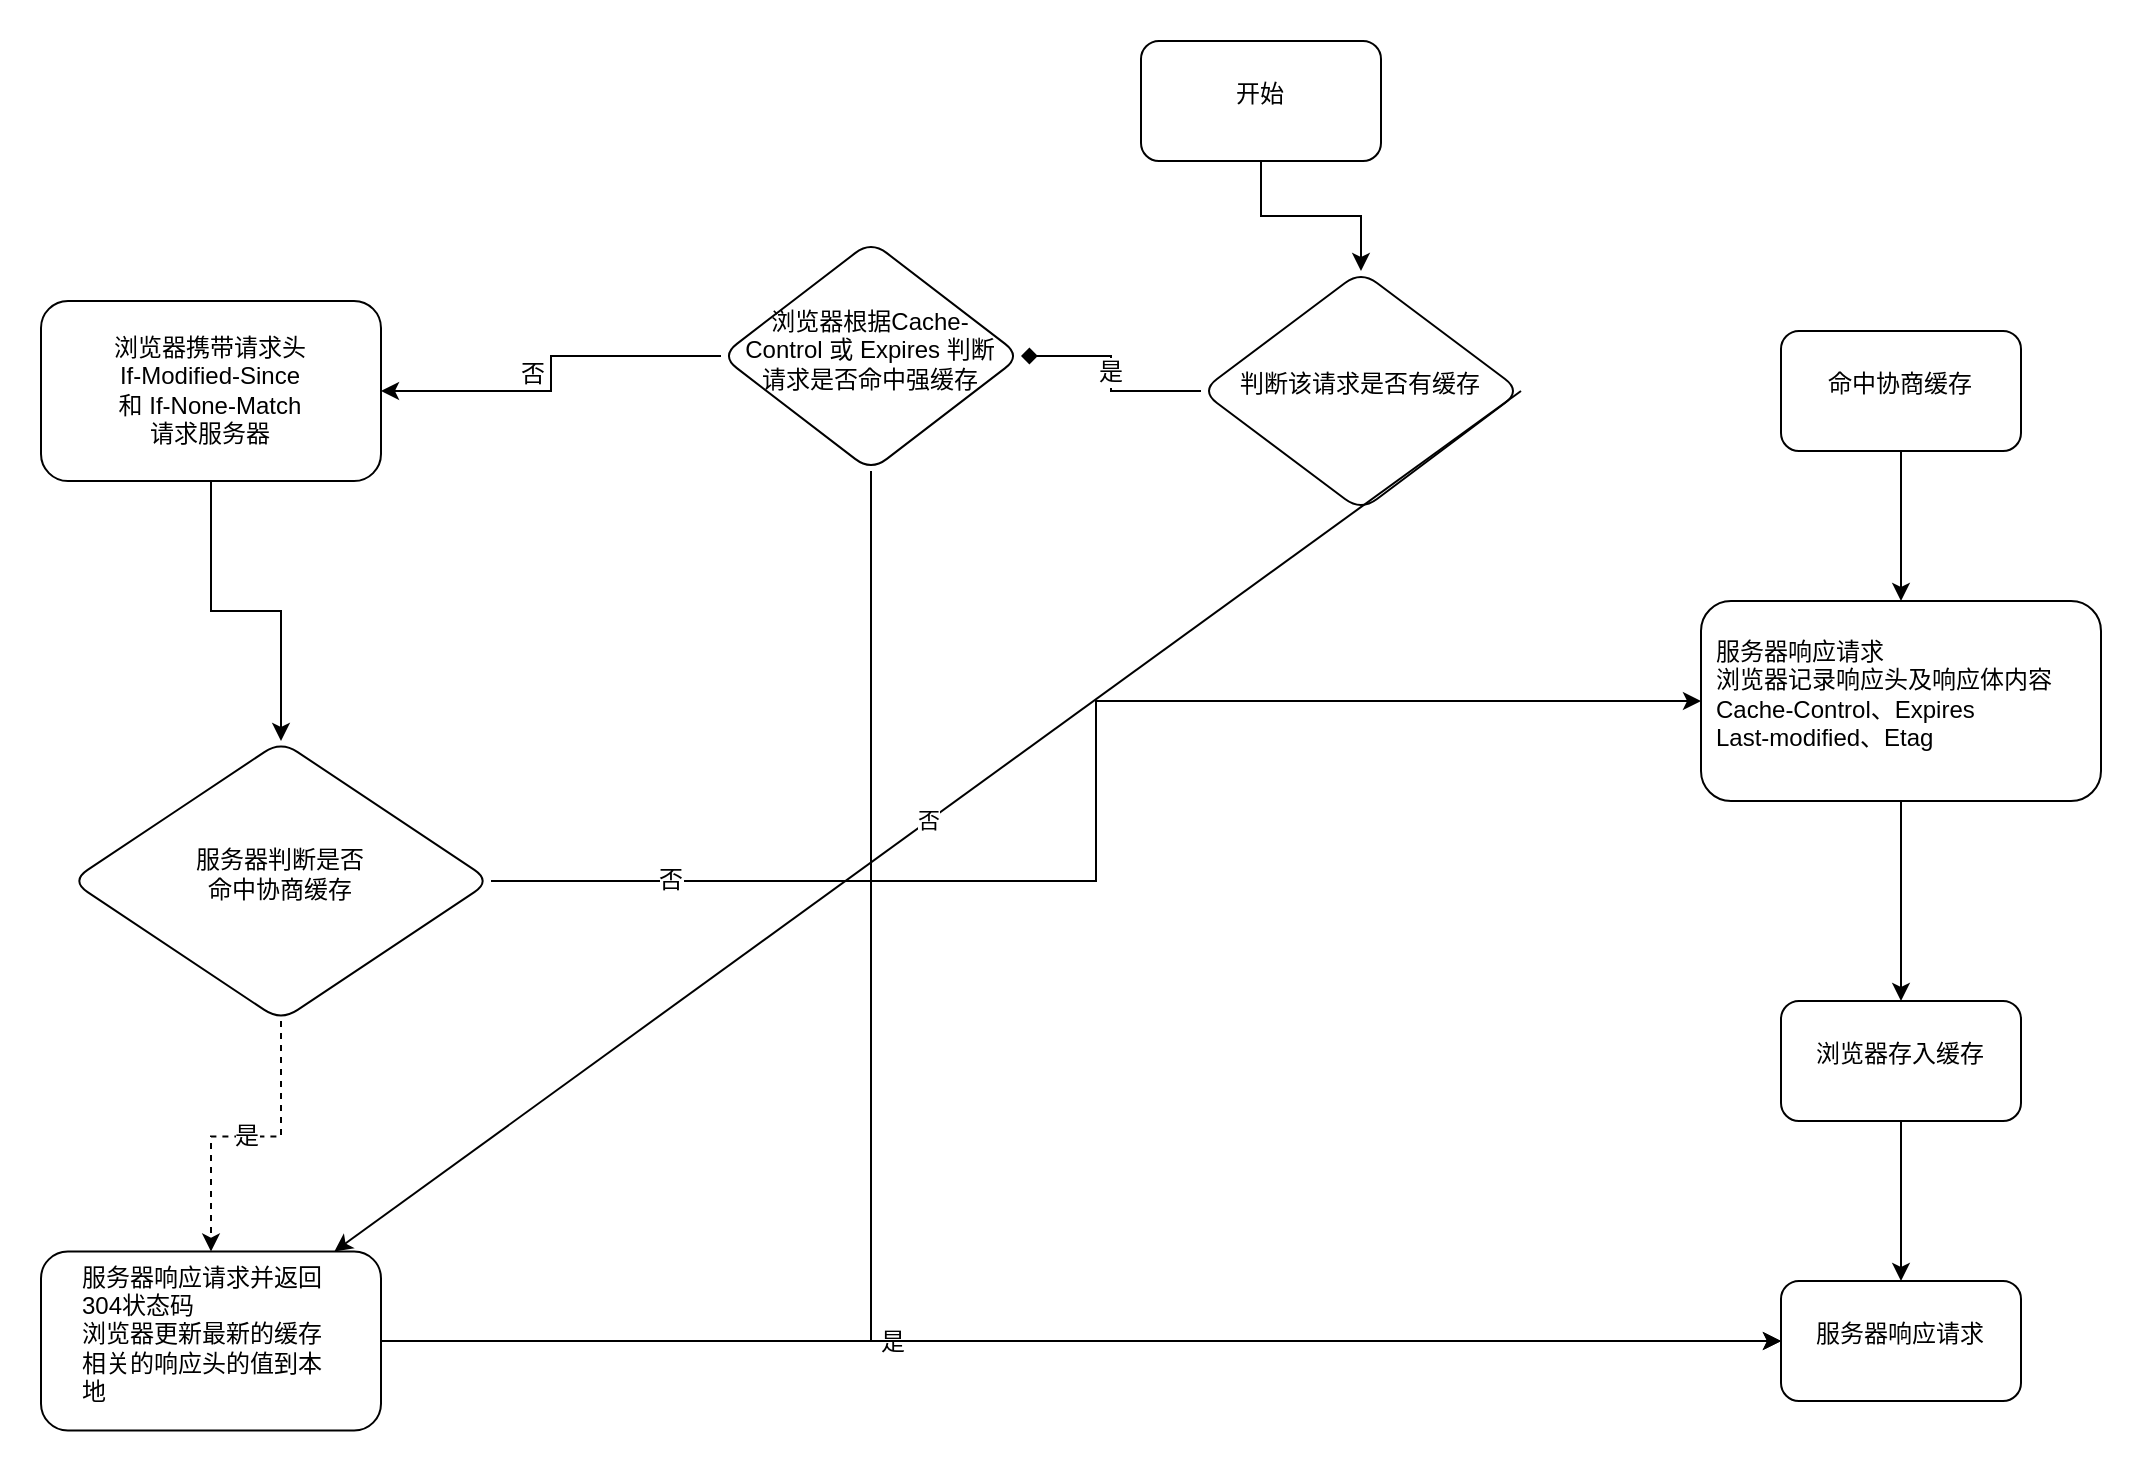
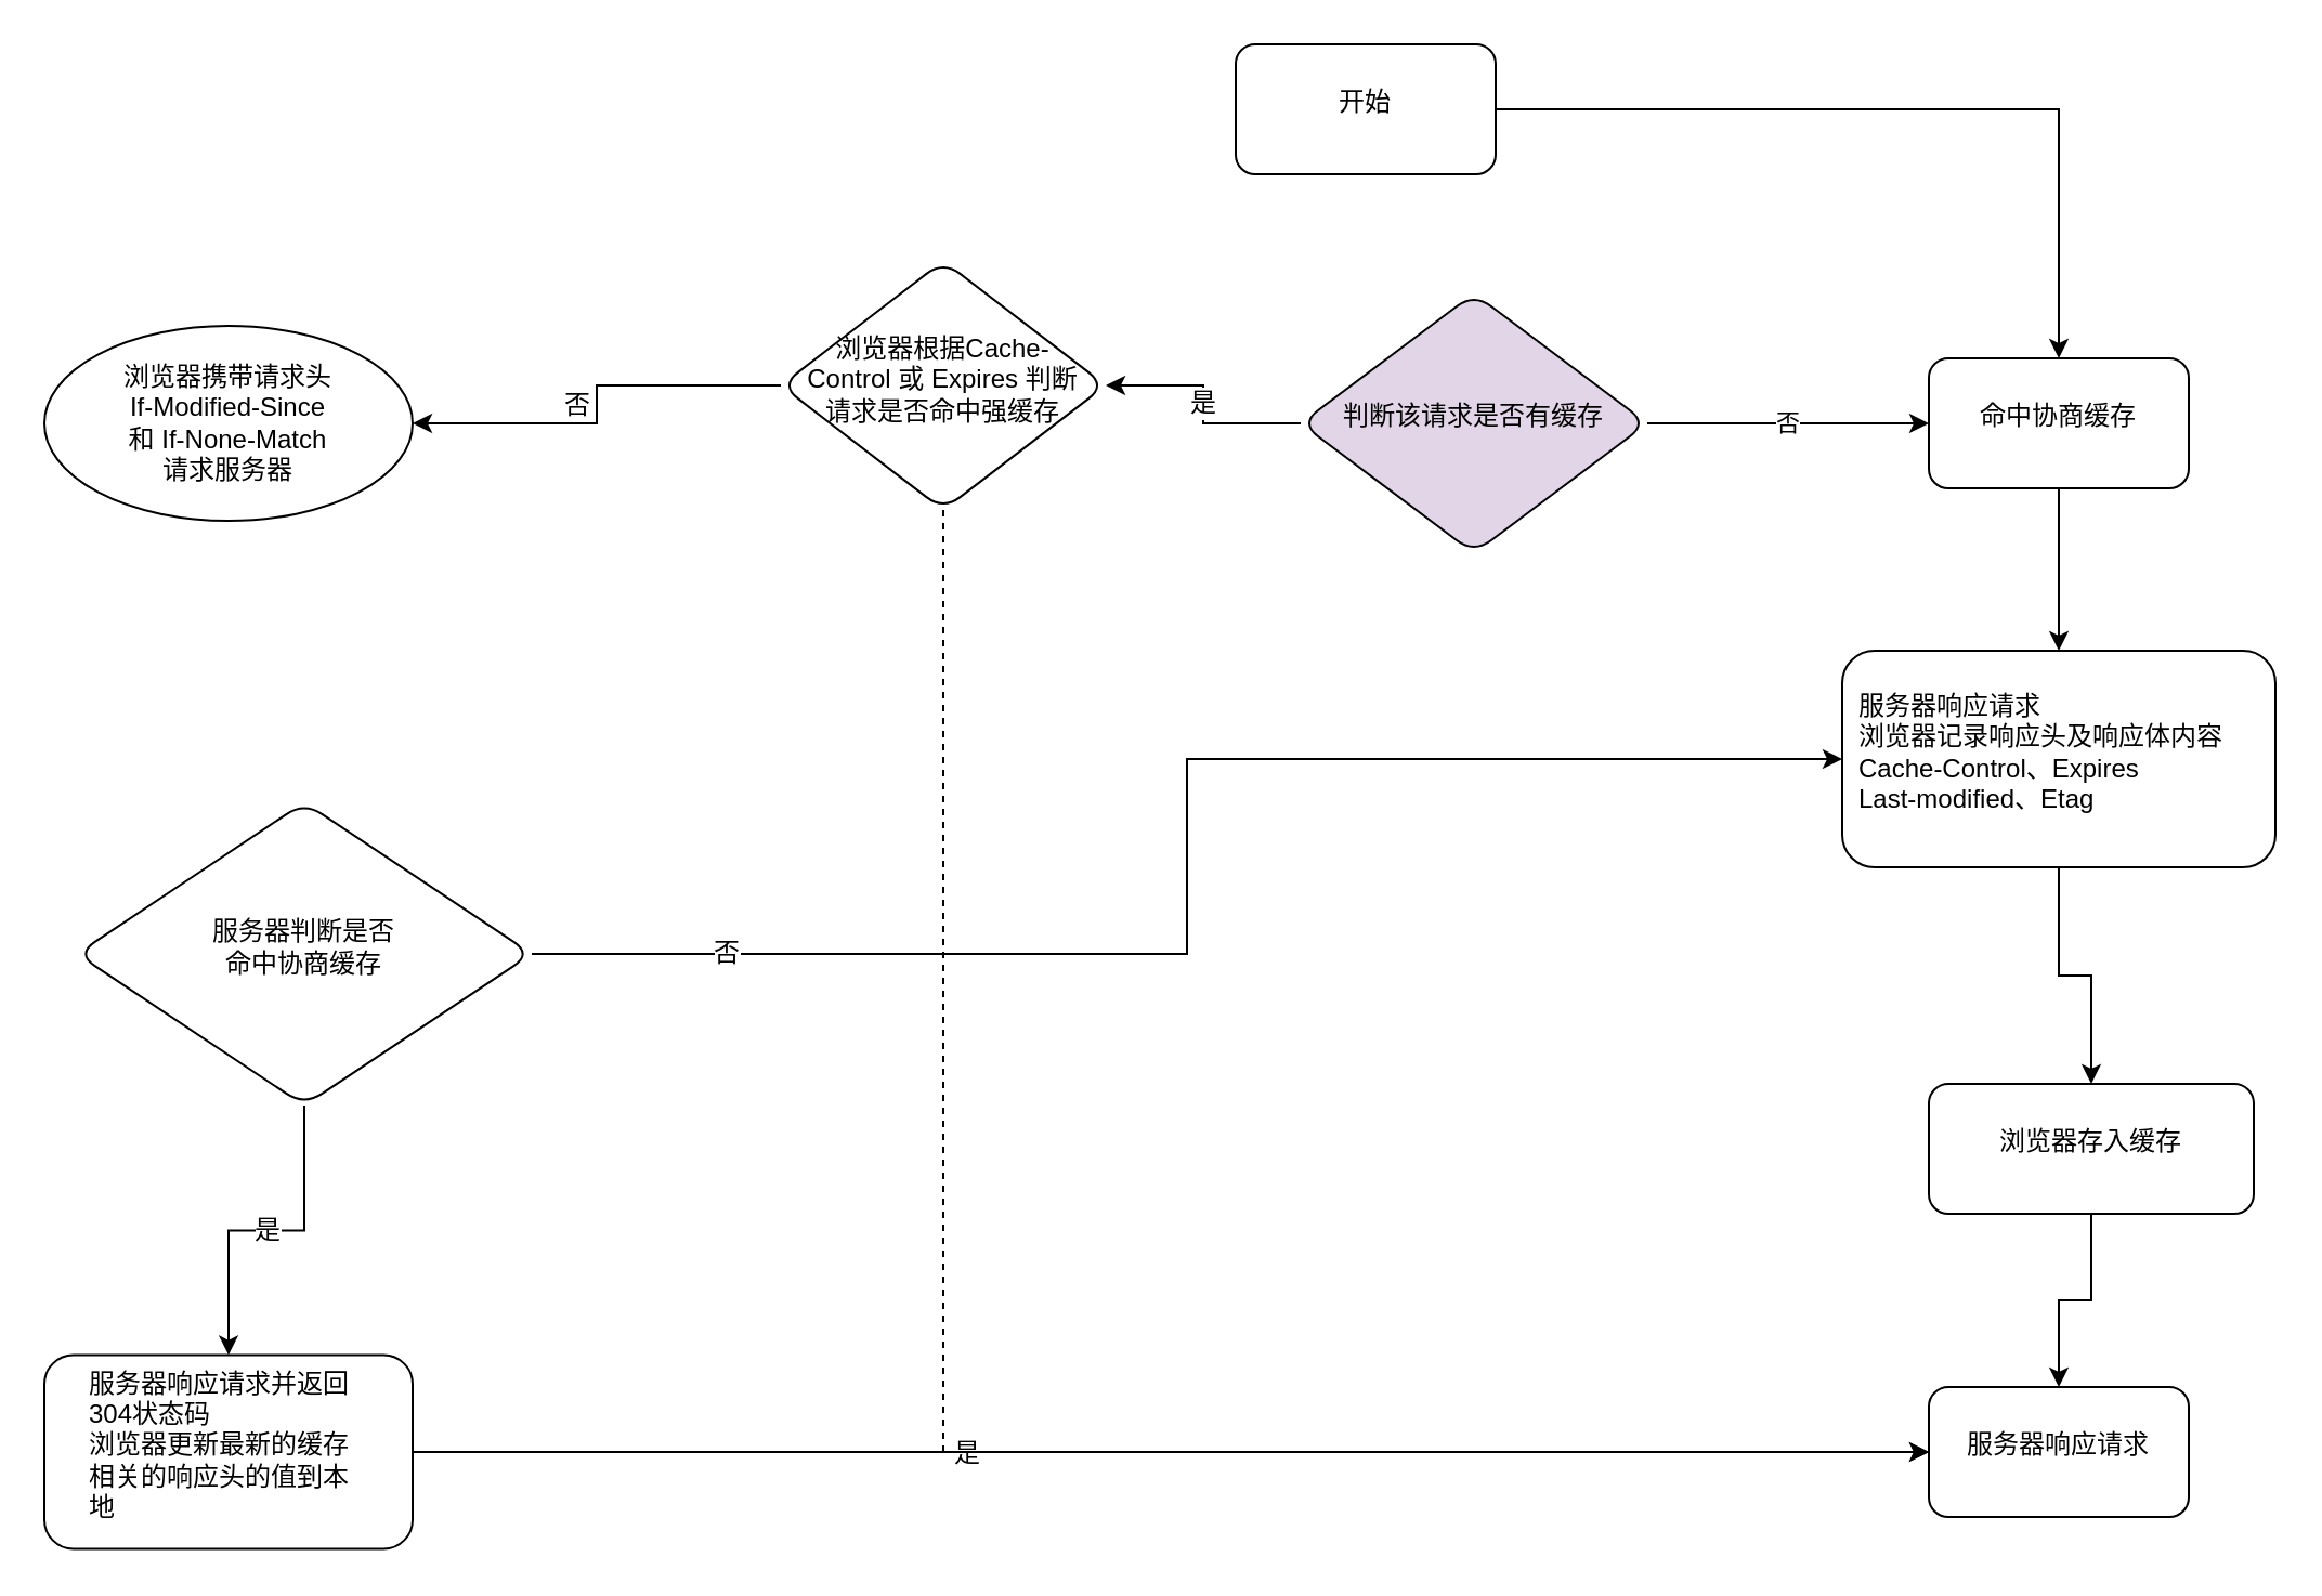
  <mxCell id="0" />
  <mxCell id="1" parent="0" />
- <mxCell id="2" value="" style="edgeStyle=orthogonalEdgeStyle;rounded=0;orthogonalLoop=1;jettySize=auto;html=1;spacingRight=6;spacingLeft=6;spacingBottom=6;" parent="1" source="3" target="5" edge="1"><mxGeometry relative="1" as="geometry" /></mxCell>
+ <mxCell id="2" value="" style="edgeStyle=orthogonalEdgeStyle;rounded=0;orthogonalLoop=1;jettySize=auto;html=1;spacingRight=6;spacingLeft=6;spacingBottom=6;" parent="1" source="3" target="7" edge="1"><mxGeometry relative="1" as="geometry" /></mxCell>
  <mxCell id="3" value="开始" style="rounded=1;whiteSpace=wrap;html=1;spacingRight=6;spacingLeft=6;spacingBottom=6;" parent="1" vertex="1"><mxGeometry x="570" y="20" width="120" height="60" as="geometry" /></mxCell>
- <mxCell id="4" value="是" style="edgeStyle=orthogonalEdgeStyle;rounded=0;orthogonalLoop=1;jettySize=auto;html=1;fontFamily=Helvetica;fontSize=12;fontColor=default;endArrow=diamond;" parent="1" source="5" target="13" edge="1"><mxGeometry relative="1" as="geometry" /></mxCell>
- <mxCell id="5" value="判断该请求是否有缓存" style="rhombus;whiteSpace=wrap;html=1;rounded=1;spacingLeft=6;spacingBottom=6;spacingRight=6;" parent="1" vertex="1"><mxGeometry x="600" y="135" width="160" height="120" as="geometry" /></mxCell>
+ <mxCell id="4" value="是" style="edgeStyle=orthogonalEdgeStyle;rounded=0;orthogonalLoop=1;jettySize=auto;html=1;fontFamily=Helvetica;fontSize=12;fontColor=default;" parent="1" source="5" target="13" edge="1"><mxGeometry relative="1" as="geometry" /></mxCell>
+ <mxCell id="5" value="判断该请求是否有缓存" style="rhombus;whiteSpace=wrap;html=1;rounded=1;spacingLeft=6;spacingBottom=6;spacingRight=6;fillColor=#e1d5e7;" parent="1" vertex="1"><mxGeometry x="600" y="135" width="160" height="120" as="geometry" /></mxCell>
  <mxCell id="6" value="" style="edgeStyle=orthogonalEdgeStyle;rounded=0;orthogonalLoop=1;jettySize=auto;html=1;fontFamily=Helvetica;fontSize=12;fontColor=default;" parent="1" source="7" target="15" edge="1"><mxGeometry relative="1" as="geometry" /></mxCell>
  <mxCell id="7" value="命中协商缓存" style="whiteSpace=wrap;html=1;rounded=1;spacingLeft=6;spacingBottom=6;spacingRight=6;" parent="1" vertex="1"><mxGeometry x="890" y="165" width="120" height="60" as="geometry" /></mxCell>
- <mxCell id="8" value="否" style="endArrow=classic;html=1;rounded=0;exitX=1;exitY=0.5;exitDx=0;exitDy=0;" parent="1" source="5" target="24" edge="1"><mxGeometry width="50" height="50" relative="1" as="geometry"><mxPoint x="700" y="270" as="sourcePoint" /><mxPoint x="750" y="220" as="targetPoint" /></mxGeometry></mxCell>
- <mxCell id="9" value="" style="edgeStyle=orthogonalEdgeStyle;rounded=0;orthogonalLoop=1;jettySize=auto;html=1;fontFamily=Helvetica;fontSize=12;fontColor=default;entryX=0;entryY=0.5;entryDx=0;entryDy=0;exitX=0.5;exitY=1;exitDx=0;exitDy=0;" parent="1" source="13" target="18" edge="1"><mxGeometry relative="1" as="geometry"><mxPoint x="435" y="390" as="targetPoint" /><Array as="points"><mxPoint x="435" y="670" /></Array></mxGeometry></mxCell>
+ <mxCell id="8" value="否" style="endArrow=classic;html=1;rounded=0;exitX=1;exitY=0.5;exitDx=0;exitDy=0;" parent="1" source="5" target="7" edge="1"><mxGeometry width="50" height="50" relative="1" as="geometry"><mxPoint x="700" y="270" as="sourcePoint" /><mxPoint x="750" y="220" as="targetPoint" /></mxGeometry></mxCell>
+ <mxCell id="9" value="" style="edgeStyle=orthogonalEdgeStyle;rounded=0;orthogonalLoop=1;jettySize=auto;html=1;fontFamily=Helvetica;fontSize=12;fontColor=default;entryX=0;entryY=0.5;entryDx=0;entryDy=0;exitX=0.5;exitY=1;exitDx=0;exitDy=0;dashed=1;" parent="1" source="13" target="18" edge="1"><mxGeometry relative="1" as="geometry"><mxPoint x="435" y="390" as="targetPoint" /><Array as="points"><mxPoint x="435" y="670" /></Array></mxGeometry></mxCell>
  <mxCell id="10" value="是" style="edgeLabel;html=1;align=center;verticalAlign=middle;resizable=0;points=[];fontSize=12;fontFamily=Helvetica;fontColor=default;" parent="9" vertex="1" connectable="0"><mxGeometry relative="1" as="geometry"><mxPoint as="offset" /></mxGeometry></mxCell>
  <mxCell id="11" value="" style="edgeStyle=orthogonalEdgeStyle;rounded=0;orthogonalLoop=1;jettySize=auto;html=1;fontFamily=Helvetica;fontSize=12;fontColor=default;entryX=1;entryY=0.5;entryDx=0;entryDy=0;" parent="1" source="13" target="23" edge="1"><mxGeometry relative="1" as="geometry"><mxPoint x="170" y="190" as="targetPoint" /></mxGeometry></mxCell>
  <mxCell id="12" value="否" style="edgeLabel;html=1;align=center;verticalAlign=middle;resizable=0;points=[];fontSize=12;fontFamily=Helvetica;fontColor=default;" parent="11" vertex="1" connectable="0"><mxGeometry y="-10" relative="1" as="geometry"><mxPoint as="offset" /></mxGeometry></mxCell>
  <mxCell id="13" value="&lt;span style=&quot;&quot;&gt;浏览器根据Cache-Control&amp;nbsp;或 Expires 判断请求是否命中强缓存&lt;/span&gt;" style="rhombus;whiteSpace=wrap;html=1;rounded=1;spacingLeft=6;spacingBottom=6;spacingRight=6;" parent="1" vertex="1"><mxGeometry x="360" y="120" width="150" height="115" as="geometry" /></mxCell>
  <mxCell id="14" value="" style="edgeStyle=orthogonalEdgeStyle;rounded=0;orthogonalLoop=1;jettySize=auto;html=1;fontFamily=Helvetica;fontSize=12;fontColor=default;" parent="1" source="15" target="17" edge="1"><mxGeometry relative="1" as="geometry" /></mxCell>
  <mxCell id="15" value="服务器响应请求&lt;br&gt;浏览器记录响应头及响应体内容&lt;br&gt;Cache-Control、Expires&lt;br&gt;Last-modified、Etag" style="whiteSpace=wrap;html=1;rounded=1;spacingLeft=6;spacingBottom=6;spacingRight=6;align=left;" parent="1" vertex="1"><mxGeometry x="850" y="300" width="200" height="100" as="geometry" /></mxCell>
  <mxCell id="16" value="" style="edgeStyle=orthogonalEdgeStyle;rounded=0;orthogonalLoop=1;jettySize=auto;html=1;fontFamily=Helvetica;fontSize=12;fontColor=default;" parent="1" source="17" target="18" edge="1"><mxGeometry relative="1" as="geometry" /></mxCell>
- <mxCell id="17" value="浏览器存入缓存" style="whiteSpace=wrap;html=1;align=center;rounded=1;spacingLeft=6;spacingBottom=6;spacingRight=6;" parent="1" vertex="1"><mxGeometry x="890" y="500" width="120" height="60" as="geometry" /></mxCell>
+ <mxCell id="17" value="浏览器存入缓存" style="whiteSpace=wrap;html=1;align=center;rounded=1;spacingLeft=6;spacingBottom=6;spacingRight=6;" parent="1" vertex="1"><mxGeometry x="890" y="500" width="150" height="60" as="geometry" /></mxCell>
  <mxCell id="18" value="服务器响应请求" style="whiteSpace=wrap;html=1;rounded=1;spacingLeft=6;spacingBottom=6;spacingRight=6;" parent="1" vertex="1"><mxGeometry x="890" y="640" width="120" height="60" as="geometry" /></mxCell>
- <mxCell id="19" value="" style="edgeStyle=orthogonalEdgeStyle;rounded=0;orthogonalLoop=1;jettySize=auto;html=1;fontFamily=Helvetica;fontSize=12;fontColor=default;exitX=0.5;exitY=1;exitDx=0;exitDy=0;" parent="1" source="23" target="22" edge="1"><mxGeometry relative="1" as="geometry"><mxPoint x="100" y="260" as="sourcePoint" /></mxGeometry></mxCell>
  <mxCell id="20" value="否" style="edgeStyle=orthogonalEdgeStyle;rounded=0;orthogonalLoop=1;jettySize=auto;html=1;fontFamily=Helvetica;fontSize=12;fontColor=default;entryX=0;entryY=0.5;entryDx=0;entryDy=0;" parent="1" source="22" target="15" edge="1"><mxGeometry x="-0.74" relative="1" as="geometry"><mxPoint x="240" y="440" as="targetPoint" /><mxPoint as="offset" /></mxGeometry></mxCell>
- <mxCell id="21" value="是" style="edgeStyle=orthogonalEdgeStyle;rounded=0;orthogonalLoop=1;jettySize=auto;html=1;fontFamily=Helvetica;fontSize=12;fontColor=default;dashed=1;" parent="1" source="22" target="24" edge="1"><mxGeometry relative="1" as="geometry" /></mxCell>
+ <mxCell id="21" value="是" style="edgeStyle=orthogonalEdgeStyle;rounded=0;orthogonalLoop=1;jettySize=auto;html=1;fontFamily=Helvetica;fontSize=12;fontColor=default;" parent="1" source="22" target="24" edge="1"><mxGeometry relative="1" as="geometry" /></mxCell>
  <mxCell id="22" value="服务器判断是否&lt;br&gt;命中协商缓存" style="rhombus;whiteSpace=wrap;html=1;rounded=1;spacingLeft=6;spacingBottom=6;spacingRight=6;" parent="1" vertex="1"><mxGeometry x="35" y="370" width="210" height="140" as="geometry" /></mxCell>
- <mxCell id="23" value="&lt;span style=&quot;&quot;&gt;浏览器携带请求头&lt;/span&gt;&lt;br style=&quot;&quot;&gt;&lt;span style=&quot;&quot;&gt;If-Modified-Since&lt;/span&gt;&lt;br style=&quot;&quot;&gt;&lt;span style=&quot;&quot;&gt;和 If-None-Match&lt;/span&gt;&lt;br style=&quot;&quot;&gt;&lt;span style=&quot;&quot;&gt;请求服务器&lt;/span&gt;" style="rounded=1;whiteSpace=wrap;html=1;fontFamily=Helvetica;fontSize=12;fontColor=default;strokeColor=default;fillColor=default;" parent="1" vertex="1"><mxGeometry x="20" y="150" width="170" height="90" as="geometry" /></mxCell>
+ <mxCell id="23" value="&lt;span style=&quot;&quot;&gt;浏览器携带请求头&lt;/span&gt;&lt;br style=&quot;&quot;&gt;&lt;span style=&quot;&quot;&gt;If-Modified-Since&lt;/span&gt;&lt;br style=&quot;&quot;&gt;&lt;span style=&quot;&quot;&gt;和 If-None-Match&lt;/span&gt;&lt;br style=&quot;&quot;&gt;&lt;span style=&quot;&quot;&gt;请求服务器&lt;/span&gt;" style="ellipse;whiteSpace=wrap;html=1;fontFamily=Helvetica;fontSize=12;fontColor=default;strokeColor=default;fillColor=default;" parent="1" vertex="1"><mxGeometry x="20" y="150" width="170" height="90" as="geometry" /></mxCell>
  <mxCell id="24" value="&lt;span style=&quot;&quot;&gt;服务器响应请求并&lt;/span&gt;返回304状态码&lt;br style=&quot;&quot;&gt;&lt;span style=&quot;&quot;&gt;浏览器更新最新的缓存相关的响应头的值到本地&lt;/span&gt;" style="whiteSpace=wrap;html=1;rounded=1;spacingLeft=6;spacingBottom=6;spacingRight=6;align=left;spacing=15;" parent="1" vertex="1"><mxGeometry x="20" y="625.27" width="170" height="89.47" as="geometry" /></mxCell>
  <mxCell id="25" value="" style="endArrow=classic;html=1;rounded=0;fontFamily=Helvetica;fontSize=12;fontColor=default;exitX=1;exitY=0.5;exitDx=0;exitDy=0;entryX=0;entryY=0.5;entryDx=0;entryDy=0;" parent="1" source="24" target="18" edge="1"><mxGeometry width="50" height="50" relative="1" as="geometry"><mxPoint x="390" y="440" as="sourcePoint" /><mxPoint x="440" y="390" as="targetPoint" /><Array as="points" /></mxGeometry></mxCell>
